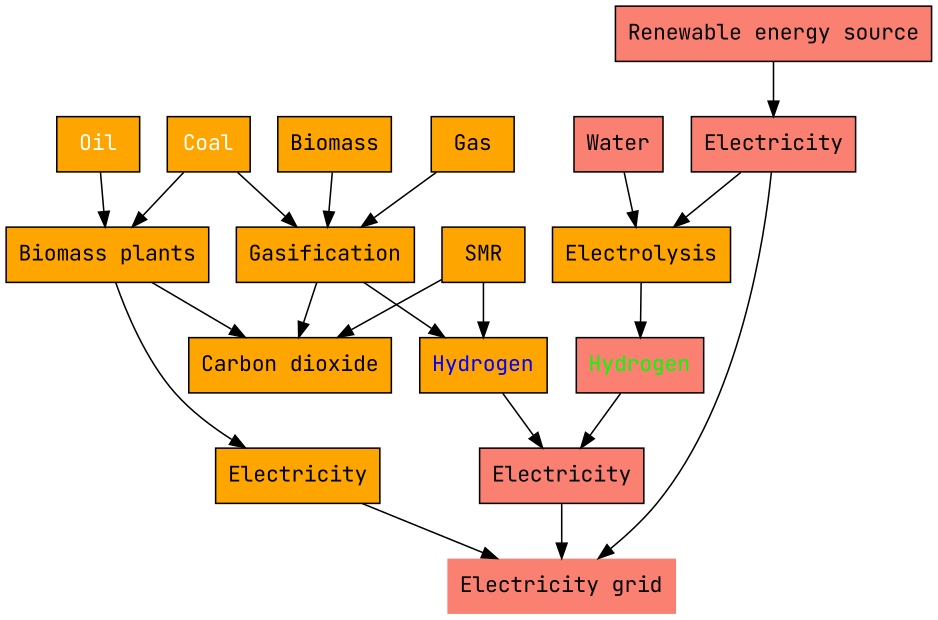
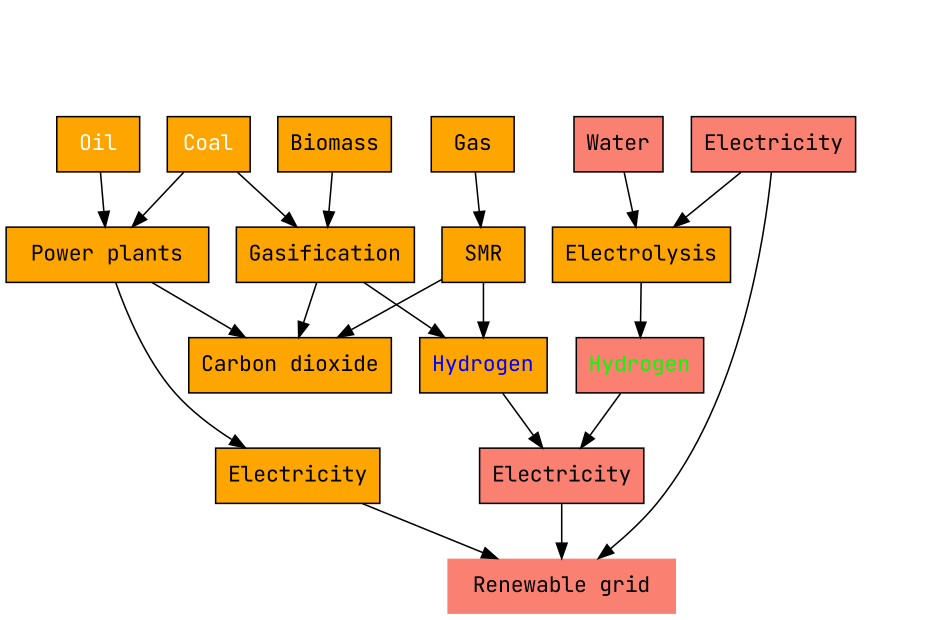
  digraph {
    fontname="JetBrains Mono"
    rankdir=TB
    node [fillcolor=orange fontname="JetBrains Mono" shape=rectangle style=filled]
    edge [fontname="JetBrains Mono"]
-   n1 [fillcolor=salmon label="Electricity grid" shape=none]
-   n2 [fillcolor=salmon label="Renewable energy source"]
+   n1 [fillcolor=salmon label="Renewable grid" shape=none]
    n3 [fillcolor=salmon label=Electricity]
    n4 [label=Electrolysis]
    n5 [label=Gas]
    n6 [label=SMR]
    n7 [fontcolor=blue label=Hydrogen]
    n8 [label="Carbon dioxide"]
-   n9 [label="Biomass plants"]
+   n9 [label="Power plants"]
    n10 [label=Electricity]
    n11 [fontcolor=white label=Oil]
    n12 [fontcolor=white label=Coal]
    n13 [label=Gasification]
    n14 [fontcolor=black label=Biomass]
    n15 [fillcolor=salmon fontcolor=green label=Hydrogen]
    n16 [fillcolor=salmon label=Electricity]
    n17 [fillcolor=salmon label=Water]
-   n2 -> n3
    n3 -> n1
    n3 -> n4
    n4 -> n15
-   n5 -> n13
+   n5 -> n6
    n6 -> n7
    n6 -> n8
    n7 -> n16
    n9 -> n8
    n9 -> n10
    n10 -> n1
    n11 -> n9
    n12 -> n9
    n12 -> n13
    n13 -> n7
    n13 -> n8
    n14 -> n13
    n15 -> n16
    n16 -> n1
    n17 -> n4
  }
